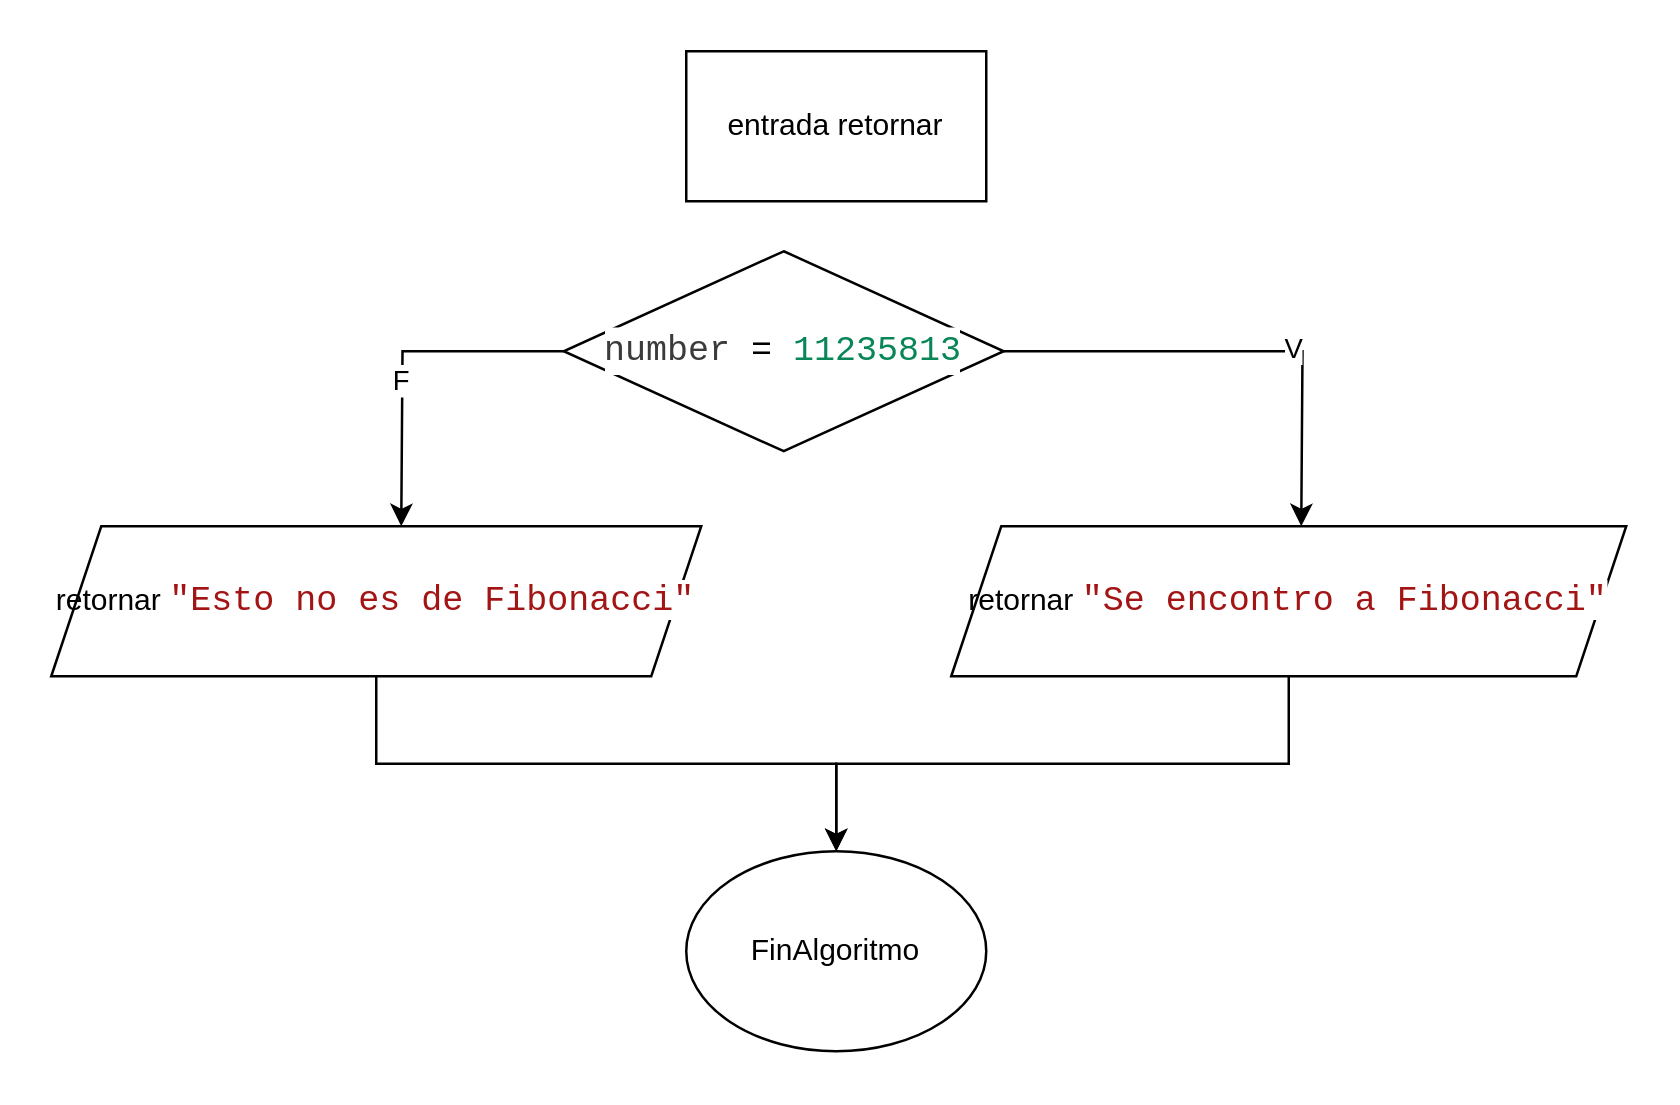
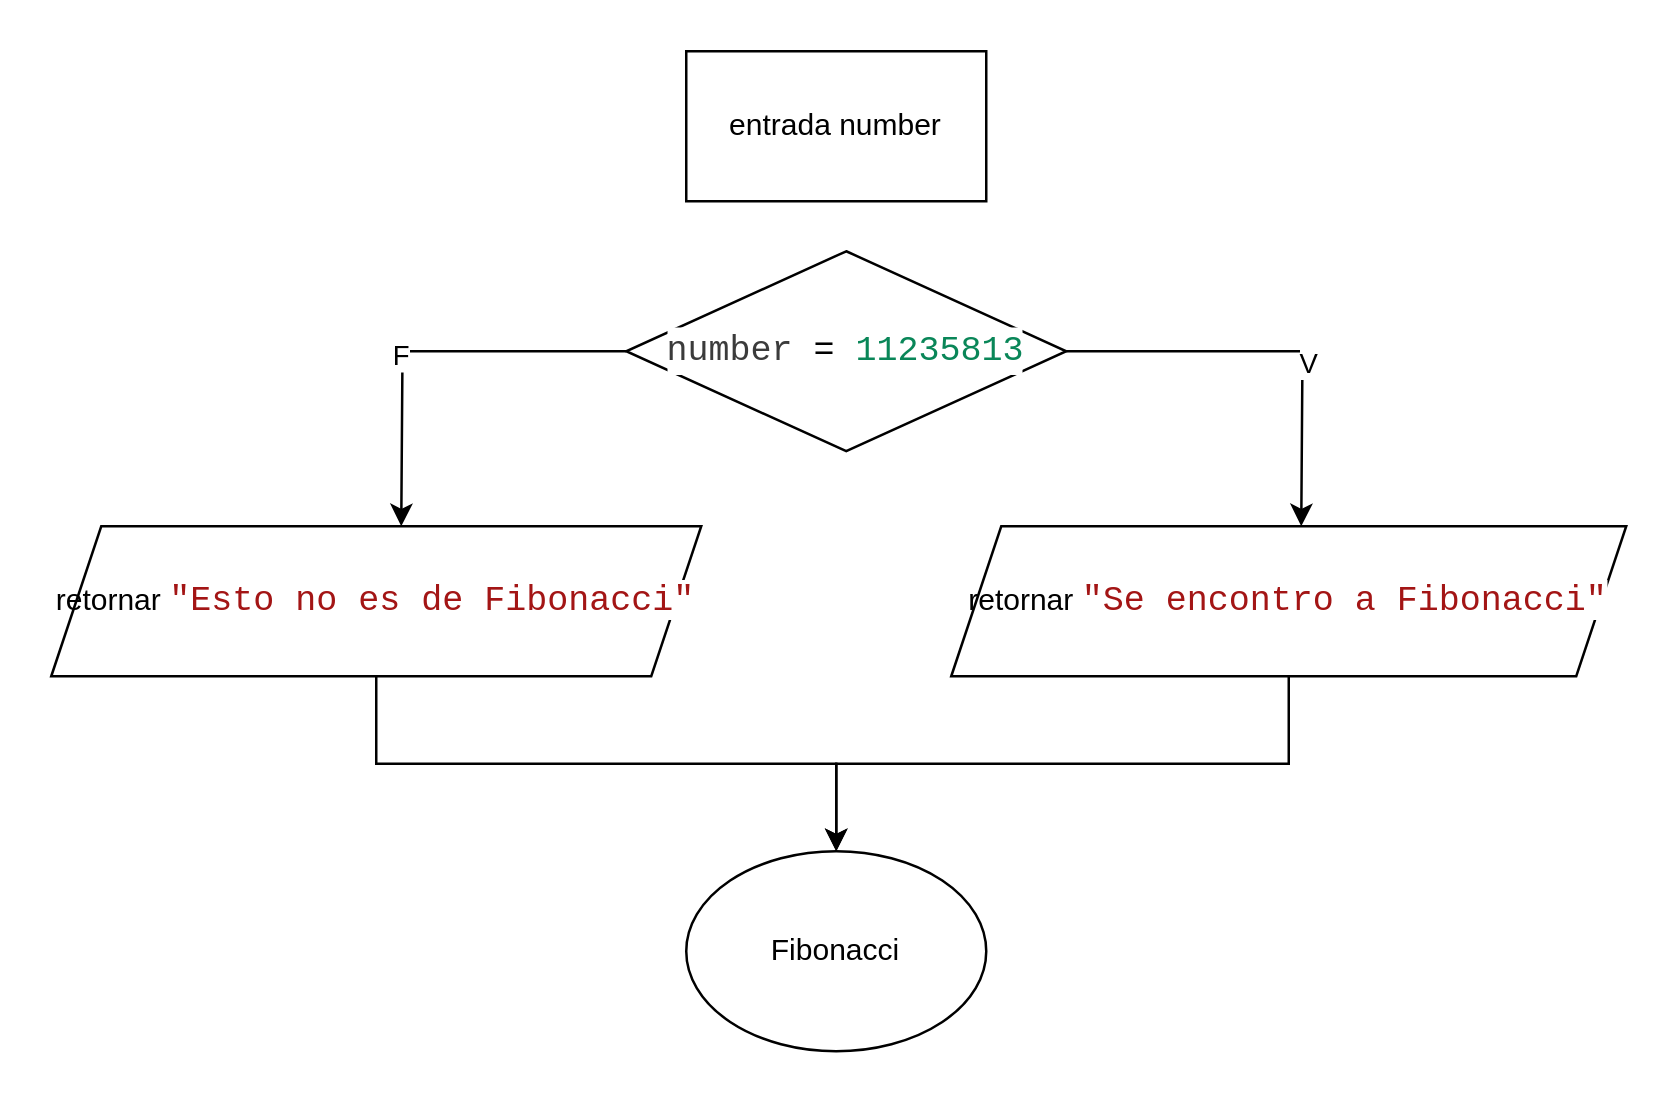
  <mxCell id="0" />
  <mxCell id="1" parent="0" />
- <mxCell id="2" value="entrada retornar" style="rounded=0;whiteSpace=wrap;html=1;" vertex="1" parent="1"><mxGeometry x="274" y="20" width="120" height="60" as="geometry" /></mxCell>
+ <mxCell id="2" value="entrada number" style="rounded=0;whiteSpace=wrap;html=1;" vertex="1" parent="1"><mxGeometry x="274" y="20" width="120" height="60" as="geometry" /></mxCell>
  <mxCell id="3" style="edgeStyle=orthogonalEdgeStyle;rounded=0;orthogonalLoop=1;jettySize=auto;html=1;exitX=1;exitY=0.5;exitDx=0;exitDy=0;" edge="1" parent="1" source="7"><mxGeometry relative="1" as="geometry"><mxPoint x="520" y="210" as="targetPoint" /></mxGeometry></mxCell>
  <mxCell id="4" value="V" style="edgeLabel;html=1;align=center;verticalAlign=middle;resizable=0;points=[];" vertex="1" connectable="0" parent="3"><mxGeometry x="0.209" y="2" relative="1" as="geometry"><mxPoint as="offset" /></mxGeometry></mxCell>
  <mxCell id="5" style="edgeStyle=orthogonalEdgeStyle;rounded=0;orthogonalLoop=1;jettySize=auto;html=1;exitX=0;exitY=0.5;exitDx=0;exitDy=0;" edge="1" parent="1" source="7"><mxGeometry relative="1" as="geometry"><mxPoint x="160" y="210" as="targetPoint" /></mxGeometry></mxCell>
  <mxCell id="6" value="F" style="edgeLabel;html=1;align=center;verticalAlign=middle;resizable=0;points=[];" vertex="1" connectable="0" parent="5"><mxGeometry x="0.135" y="-1" relative="1" as="geometry"><mxPoint as="offset" /></mxGeometry></mxCell>
- <mxCell id="7" value="&lt;br&gt;&lt;div style=&quot;color: #3b3b3b;background-color: #ffffff;font-family: Consolas, 'Courier New', monospace;font-weight: normal;font-size: 14px;line-height: 19px;white-space: pre;&quot;&gt;&lt;div&gt;&lt;span style=&quot;color: #3b3b3b;&quot;&gt;number &lt;/span&gt;&lt;span style=&quot;color: #000000;&quot;&gt;=&lt;/span&gt;&lt;span style=&quot;color: #3b3b3b;&quot;&gt; &lt;/span&gt;&lt;span style=&quot;color: #098658;&quot;&gt;11235813&lt;/span&gt;&lt;/div&gt;&lt;/div&gt;&lt;div&gt;&lt;br/&gt;&lt;/div&gt;" style="rhombus;whiteSpace=wrap;html=1;" vertex="1" parent="1"><mxGeometry x="225" y="100" width="176" height="80" as="geometry" /></mxCell>
+ <mxCell id="7" value="&lt;br&gt;&lt;div style=&quot;color: #3b3b3b;background-color: #ffffff;font-family: Consolas, 'Courier New', monospace;font-weight: normal;font-size: 14px;line-height: 19px;white-space: pre;&quot;&gt;&lt;div&gt;&lt;span style=&quot;color: #3b3b3b;&quot;&gt;number &lt;/span&gt;&lt;span style=&quot;color: #000000;&quot;&gt;=&lt;/span&gt;&lt;span style=&quot;color: #3b3b3b;&quot;&gt; &lt;/span&gt;&lt;span style=&quot;color: #098658;&quot;&gt;11235813&lt;/span&gt;&lt;/div&gt;&lt;/div&gt;&lt;div&gt;&lt;br/&gt;&lt;/div&gt;" style="rhombus;whiteSpace=wrap;html=1;" vertex="1" parent="1"><mxGeometry x="250" y="100" width="176" height="80" as="geometry" /></mxCell>
  <mxCell id="8" style="edgeStyle=orthogonalEdgeStyle;rounded=0;orthogonalLoop=1;jettySize=auto;html=1;exitX=0.5;exitY=1;exitDx=0;exitDy=0;" edge="1" parent="1" source="9" target="12"><mxGeometry relative="1" as="geometry" /></mxCell>
  <mxCell id="9" value="retornar&amp;nbsp;&lt;span style=&quot;color: rgb(163, 21, 21); background-color: rgb(255, 255, 255); font-family: Consolas, &amp;quot;Courier New&amp;quot;, monospace; font-size: 14px; white-space: pre;&quot;&gt;&quot;Esto no es de Fibonacci&quot;&lt;/span&gt;" style="shape=parallelogram;perimeter=parallelogramPerimeter;whiteSpace=wrap;html=1;fixedSize=1;" vertex="1" parent="1"><mxGeometry x="20" y="210" width="260" height="60" as="geometry" /></mxCell>
  <mxCell id="10" style="edgeStyle=orthogonalEdgeStyle;rounded=0;orthogonalLoop=1;jettySize=auto;html=1;exitX=0.5;exitY=1;exitDx=0;exitDy=0;" edge="1" parent="1" source="11" target="12"><mxGeometry relative="1" as="geometry" /></mxCell>
  <mxCell id="11" value="retornar&amp;nbsp;&lt;span style=&quot;color: rgb(163, 21, 21); background-color: rgb(255, 255, 255); font-family: Consolas, &amp;quot;Courier New&amp;quot;, monospace; font-size: 14px; white-space: pre;&quot;&gt;&quot;Se encontro a Fibonacci&quot;&lt;/span&gt;" style="shape=parallelogram;perimeter=parallelogramPerimeter;whiteSpace=wrap;html=1;fixedSize=1;" vertex="1" parent="1"><mxGeometry x="380" y="210" width="270" height="60" as="geometry" /></mxCell>
- <mxCell id="12" value="FinAlgoritmo" style="ellipse;whiteSpace=wrap;html=1;" vertex="1" parent="1"><mxGeometry x="274" y="340" width="120" height="80" as="geometry" /></mxCell>
+ <mxCell id="12" value="Fibonacci" style="ellipse;whiteSpace=wrap;html=1;" vertex="1" parent="1"><mxGeometry x="274" y="340" width="120" height="80" as="geometry" /></mxCell>
